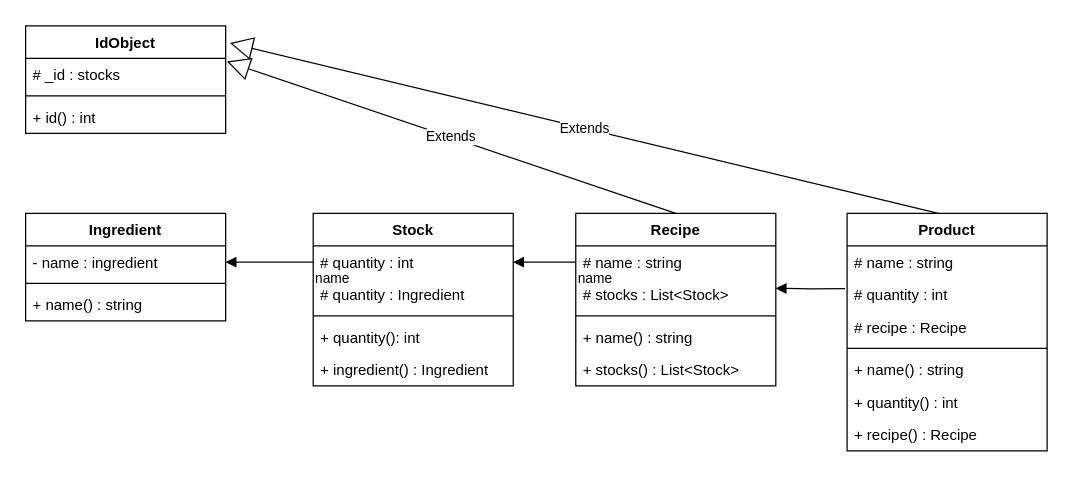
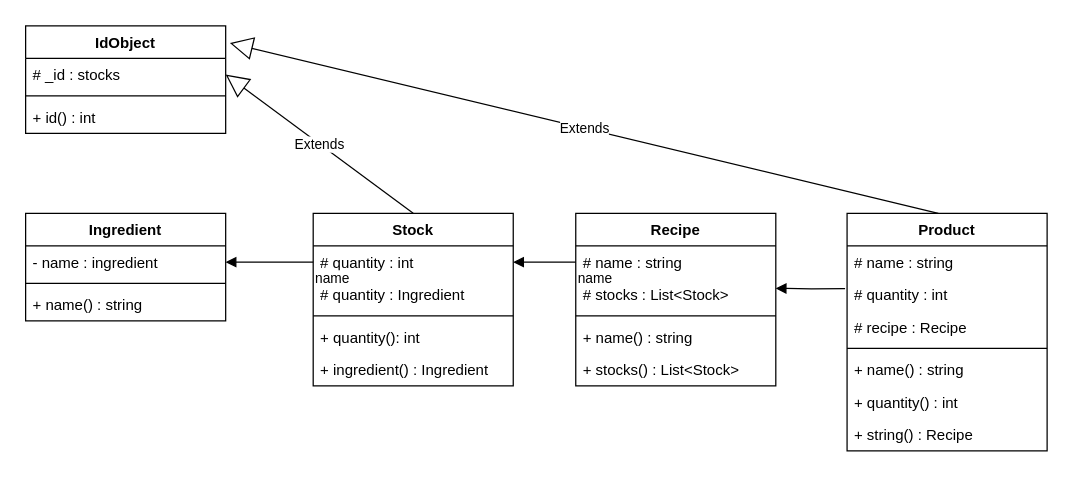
  <mxCell id="0" />
  <mxCell id="1" parent="0" />
  <mxCell id="2" value="IdObject" style="swimlane;fontStyle=1;align=center;verticalAlign=top;childLayout=stackLayout;horizontal=1;startSize=26;horizontalStack=0;resizeParent=1;resizeParentMax=0;resizeLast=0;collapsible=1;marginBottom=0;" vertex="1" parent="1"><mxGeometry x="20" y="20" width="160" height="86" as="geometry"><mxRectangle x="170" y="160" width="90" height="30" as="alternateBounds" /></mxGeometry></mxCell>
  <mxCell id="3" value="# _id : stocks" style="text;strokeColor=none;fillColor=none;align=left;verticalAlign=top;spacingLeft=4;spacingRight=4;overflow=hidden;rotatable=0;points=[[0,0.5],[1,0.5]];portConstraint=eastwest;" vertex="1" parent="2"><mxGeometry y="26" width="160" height="26" as="geometry" /></mxCell>
  <mxCell id="4" value="" style="line;strokeWidth=1;fillColor=none;align=left;verticalAlign=middle;spacingTop=-1;spacingLeft=3;spacingRight=3;rotatable=0;labelPosition=right;points=[];portConstraint=eastwest;strokeColor=inherit;" vertex="1" parent="2"><mxGeometry y="52" width="160" height="8" as="geometry" /></mxCell>
  <mxCell id="5" value="+ id() : int" style="text;strokeColor=none;fillColor=none;align=left;verticalAlign=top;spacingLeft=4;spacingRight=4;overflow=hidden;rotatable=0;points=[[0,0.5],[1,0.5]];portConstraint=eastwest;" vertex="1" parent="2"><mxGeometry y="60" width="160" height="26" as="geometry" /></mxCell>
  <mxCell id="6" value="Ingredient" style="swimlane;fontStyle=1;align=center;verticalAlign=top;childLayout=stackLayout;horizontal=1;startSize=26;horizontalStack=0;resizeParent=1;resizeParentMax=0;resizeLast=0;collapsible=1;marginBottom=0;" vertex="1" parent="1"><mxGeometry x="20" y="170" width="160" height="86" as="geometry"><mxRectangle x="170" y="310" width="100" height="30" as="alternateBounds" /></mxGeometry></mxCell>
  <mxCell id="7" value="- name : ingredient" style="text;strokeColor=none;fillColor=none;align=left;verticalAlign=top;spacingLeft=4;spacingRight=4;overflow=hidden;rotatable=0;points=[[0,0.5],[1,0.5]];portConstraint=eastwest;" vertex="1" parent="6"><mxGeometry y="26" width="160" height="26" as="geometry" /></mxCell>
  <mxCell id="8" value="" style="line;strokeWidth=1;fillColor=none;align=left;verticalAlign=middle;spacingTop=-1;spacingLeft=3;spacingRight=3;rotatable=0;labelPosition=right;points=[];portConstraint=eastwest;strokeColor=inherit;" vertex="1" parent="6"><mxGeometry y="52" width="160" height="8" as="geometry" /></mxCell>
  <mxCell id="9" value="+ name() : string" style="text;strokeColor=none;fillColor=none;align=left;verticalAlign=top;spacingLeft=4;spacingRight=4;overflow=hidden;rotatable=0;points=[[0,0.5],[1,0.5]];portConstraint=eastwest;" vertex="1" parent="6"><mxGeometry y="60" width="160" height="26" as="geometry" /></mxCell>
  <mxCell id="10" value="Stock" style="swimlane;fontStyle=1;align=center;verticalAlign=top;childLayout=stackLayout;horizontal=1;startSize=26;horizontalStack=0;resizeParent=1;resizeParentMax=0;resizeLast=0;collapsible=1;marginBottom=0;" vertex="1" parent="1"><mxGeometry x="250" y="170" width="160" height="138" as="geometry"><mxRectangle x="400" y="310" width="70" height="30" as="alternateBounds" /></mxGeometry></mxCell>
  <mxCell id="11" value="# quantity : int" style="text;strokeColor=none;fillColor=none;align=left;verticalAlign=top;spacingLeft=4;spacingRight=4;overflow=hidden;rotatable=0;points=[[0,0.5],[1,0.5]];portConstraint=eastwest;" vertex="1" parent="10"><mxGeometry y="26" width="160" height="26" as="geometry" /></mxCell>
  <mxCell id="12" value="# quantity : Ingredient" style="text;strokeColor=none;fillColor=none;align=left;verticalAlign=top;spacingLeft=4;spacingRight=4;overflow=hidden;rotatable=0;points=[[0,0.5],[1,0.5]];portConstraint=eastwest;" vertex="1" parent="10"><mxGeometry y="52" width="160" height="26" as="geometry" /></mxCell>
  <mxCell id="13" value="" style="line;strokeWidth=1;fillColor=none;align=left;verticalAlign=middle;spacingTop=-1;spacingLeft=3;spacingRight=3;rotatable=0;labelPosition=right;points=[];portConstraint=eastwest;strokeColor=inherit;" vertex="1" parent="10"><mxGeometry y="78" width="160" height="8" as="geometry" /></mxCell>
  <mxCell id="14" value="+ quantity(): int" style="text;strokeColor=none;fillColor=none;align=left;verticalAlign=top;spacingLeft=4;spacingRight=4;overflow=hidden;rotatable=0;points=[[0,0.5],[1,0.5]];portConstraint=eastwest;" vertex="1" parent="10"><mxGeometry y="86" width="160" height="26" as="geometry" /></mxCell>
  <mxCell id="15" value="+ ingredient() : Ingredient" style="text;strokeColor=none;fillColor=none;align=left;verticalAlign=top;spacingLeft=4;spacingRight=4;overflow=hidden;rotatable=0;points=[[0,0.5],[1,0.5]];portConstraint=eastwest;" vertex="1" parent="10"><mxGeometry y="112" width="160" height="26" as="geometry" /></mxCell>
+ <mxCell id="16" value="Extends" style="endArrow=block;endSize=16;endFill=0;html=1;rounded=0;exitX=0.5;exitY=0;exitDx=0;exitDy=0;entryX=1;entryY=0.5;entryDx=0;entryDy=0;" edge="1" parent="1" source="10" target="3"><mxGeometry width="160" relative="1" as="geometry"><mxPoint x="260" y="60" as="sourcePoint" /><mxPoint x="420" y="60" as="targetPoint" /></mxGeometry></mxCell>
  <mxCell id="17" value="name" style="endArrow=block;endFill=1;html=1;edgeStyle=orthogonalEdgeStyle;align=left;verticalAlign=top;rounded=0;entryX=1;entryY=0.5;entryDx=0;entryDy=0;exitX=0;exitY=0.5;exitDx=0;exitDy=0;" edge="1" parent="1" source="11" target="7"><mxGeometry x="-1" relative="1" as="geometry"><mxPoint x="140" y="300" as="sourcePoint" /><mxPoint x="300" y="300" as="targetPoint" /></mxGeometry></mxCell>
  <mxCell id="18" value="Recipe" style="swimlane;fontStyle=1;align=center;verticalAlign=top;childLayout=stackLayout;horizontal=1;startSize=26;horizontalStack=0;resizeParent=1;resizeParentMax=0;resizeLast=0;collapsible=1;marginBottom=0;" vertex="1" parent="1"><mxGeometry x="460" y="170" width="160" height="138" as="geometry"><mxRectangle x="610" y="310" width="80" height="30" as="alternateBounds" /></mxGeometry></mxCell>
  <mxCell id="19" value="# name : string" style="text;strokeColor=none;fillColor=none;align=left;verticalAlign=top;spacingLeft=4;spacingRight=4;overflow=hidden;rotatable=0;points=[[0,0.5],[1,0.5]];portConstraint=eastwest;" vertex="1" parent="18"><mxGeometry y="26" width="160" height="26" as="geometry" /></mxCell>
  <mxCell id="20" value="# stocks : List&lt;Stock&gt;" style="text;strokeColor=none;fillColor=none;align=left;verticalAlign=top;spacingLeft=4;spacingRight=4;overflow=hidden;rotatable=0;points=[[0,0.5],[1,0.5]];portConstraint=eastwest;" vertex="1" parent="18"><mxGeometry y="52" width="160" height="26" as="geometry" /></mxCell>
  <mxCell id="21" value="" style="line;strokeWidth=1;fillColor=none;align=left;verticalAlign=middle;spacingTop=-1;spacingLeft=3;spacingRight=3;rotatable=0;labelPosition=right;points=[];portConstraint=eastwest;strokeColor=inherit;" vertex="1" parent="18"><mxGeometry y="78" width="160" height="8" as="geometry" /></mxCell>
  <mxCell id="22" value="+ name() : string" style="text;strokeColor=none;fillColor=none;align=left;verticalAlign=top;spacingLeft=4;spacingRight=4;overflow=hidden;rotatable=0;points=[[0,0.5],[1,0.5]];portConstraint=eastwest;" vertex="1" parent="18"><mxGeometry y="86" width="160" height="26" as="geometry" /></mxCell>
  <mxCell id="23" value="+ stocks() : List&lt;Stock&gt;" style="text;strokeColor=none;fillColor=none;align=left;verticalAlign=top;spacingLeft=4;spacingRight=4;overflow=hidden;rotatable=0;points=[[0,0.5],[1,0.5]];portConstraint=eastwest;" vertex="1" parent="18"><mxGeometry y="112" width="160" height="26" as="geometry" /></mxCell>
- <mxCell id="24" value="Extends" style="endArrow=block;endSize=16;endFill=0;html=1;rounded=0;exitX=0.5;exitY=0;exitDx=0;exitDy=0;entryX=1.006;entryY=0.098;entryDx=0;entryDy=0;entryPerimeter=0;" edge="1" parent="1" source="18" target="3"><mxGeometry width="160" relative="1" as="geometry"><mxPoint x="420" y="70" as="sourcePoint" /><mxPoint x="580" y="70" as="targetPoint" /></mxGeometry></mxCell>
  <mxCell id="25" value="name" style="endArrow=block;endFill=1;html=1;edgeStyle=orthogonalEdgeStyle;align=left;verticalAlign=top;rounded=0;entryX=1;entryY=0.5;entryDx=0;entryDy=0;exitX=0;exitY=0.5;exitDx=0;exitDy=0;" edge="1" parent="1" source="19" target="11"><mxGeometry x="-1" relative="1" as="geometry"><mxPoint x="430" y="320" as="sourcePoint" /><mxPoint x="590" y="320" as="targetPoint" /></mxGeometry></mxCell>
  <mxCell id="26" value="Product" style="swimlane;fontStyle=1;align=center;verticalAlign=top;childLayout=stackLayout;horizontal=1;startSize=26;horizontalStack=0;resizeParent=1;resizeParentMax=0;resizeLast=0;collapsible=1;marginBottom=0;" vertex="1" parent="1"><mxGeometry x="677" y="170" width="160" height="190" as="geometry"><mxRectangle x="827" y="310" width="90" height="30" as="alternateBounds" /></mxGeometry></mxCell>
  <mxCell id="27" value="# name : string " style="text;strokeColor=none;fillColor=none;align=left;verticalAlign=top;spacingLeft=4;spacingRight=4;overflow=hidden;rotatable=0;points=[[0,0.5],[1,0.5]];portConstraint=eastwest;" vertex="1" parent="26"><mxGeometry y="26" width="160" height="26" as="geometry" /></mxCell>
  <mxCell id="28" value="# quantity : int " style="text;strokeColor=none;fillColor=none;align=left;verticalAlign=top;spacingLeft=4;spacingRight=4;overflow=hidden;rotatable=0;points=[[0,0.5],[1,0.5]];portConstraint=eastwest;" vertex="1" parent="26"><mxGeometry y="52" width="160" height="26" as="geometry" /></mxCell>
  <mxCell id="29" value="# recipe : Recipe" style="text;strokeColor=none;fillColor=none;align=left;verticalAlign=top;spacingLeft=4;spacingRight=4;overflow=hidden;rotatable=0;points=[[0,0.5],[1,0.5]];portConstraint=eastwest;" vertex="1" parent="26"><mxGeometry y="78" width="160" height="26" as="geometry" /></mxCell>
  <mxCell id="30" value="" style="line;strokeWidth=1;fillColor=none;align=left;verticalAlign=middle;spacingTop=-1;spacingLeft=3;spacingRight=3;rotatable=0;labelPosition=right;points=[];portConstraint=eastwest;strokeColor=inherit;" vertex="1" parent="26"><mxGeometry y="104" width="160" height="8" as="geometry" /></mxCell>
  <mxCell id="31" value="+ name() : string" style="text;strokeColor=none;fillColor=none;align=left;verticalAlign=top;spacingLeft=4;spacingRight=4;overflow=hidden;rotatable=0;points=[[0,0.5],[1,0.5]];portConstraint=eastwest;" vertex="1" parent="26"><mxGeometry y="112" width="160" height="26" as="geometry" /></mxCell>
  <mxCell id="32" value="+ quantity() : int" style="text;strokeColor=none;fillColor=none;align=left;verticalAlign=top;spacingLeft=4;spacingRight=4;overflow=hidden;rotatable=0;points=[[0,0.5],[1,0.5]];portConstraint=eastwest;" vertex="1" parent="26"><mxGeometry y="138" width="160" height="26" as="geometry" /></mxCell>
- <mxCell id="33" value="+ recipe() : Recipe" style="text;strokeColor=none;fillColor=none;align=left;verticalAlign=top;spacingLeft=4;spacingRight=4;overflow=hidden;rotatable=0;points=[[0,0.5],[1,0.5]];portConstraint=eastwest;" vertex="1" parent="26"><mxGeometry y="164" width="160" height="26" as="geometry" /></mxCell>
+ <mxCell id="33" value="+ string() : Recipe" style="text;strokeColor=none;fillColor=none;align=left;verticalAlign=top;spacingLeft=4;spacingRight=4;overflow=hidden;rotatable=0;points=[[0,0.5],[1,0.5]];portConstraint=eastwest;" vertex="1" parent="26"><mxGeometry y="164" width="160" height="26" as="geometry" /></mxCell>
  <mxCell id="34" value="Extends" style="endArrow=block;endSize=16;endFill=0;html=1;rounded=0;exitX=0.456;exitY=0;exitDx=0;exitDy=0;exitPerimeter=0;entryX=1.021;entryY=0.16;entryDx=0;entryDy=0;entryPerimeter=0;" edge="1" parent="1" source="26" target="2"><mxGeometry width="160" relative="1" as="geometry"><mxPoint x="480" y="50" as="sourcePoint" /><mxPoint x="640" y="50" as="targetPoint" /></mxGeometry></mxCell>
  <mxCell id="35" value="" style="endArrow=block;endFill=1;html=1;edgeStyle=orthogonalEdgeStyle;align=left;verticalAlign=top;rounded=0;entryX=1;entryY=0.308;entryDx=0;entryDy=0;entryPerimeter=0;exitX=-0.01;exitY=0.318;exitDx=0;exitDy=0;exitPerimeter=0;" edge="1" parent="1" source="28" target="20"><mxGeometry x="-1" relative="1" as="geometry"><mxPoint x="610" y="330" as="sourcePoint" /><mxPoint x="770" y="330" as="targetPoint" /></mxGeometry></mxCell>
